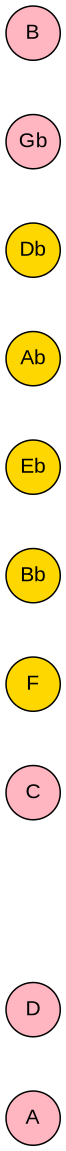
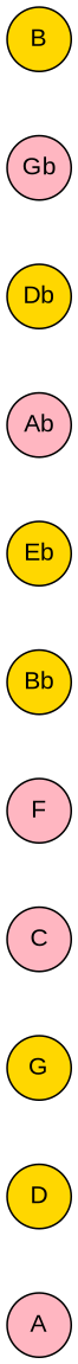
  graph {
    fontname="Liberation Sans"
    mindist=.1
    node [fillcolor=gold fontname="Liberation Sans" margin=0 shape=circle style=filled]
    edge [fontname="Liberation Sans" style=invis]
-   B [fillcolor=lightpink]
+   B
    Gb [fillcolor=lightpink]
    Db
-   Ab
+   Ab [fillcolor=lightpink]
    Eb
    Bb
-   F
+   F [fillcolor=lightpink]
    C [fillcolor=lightpink]
-   D [fillcolor=lightpink]
+   G
+   D
    A [fillcolor=lightpink]
    subgraph sub_1 {
      B
      Gb
      Db
      Ab
      Eb
      Bb
      F
      C
+     G
      D
      A
    }
    B -- Gb
    Gb -- Db
    Db -- Ab
    Ab -- Eb
    Eb -- Bb
    Bb -- F
    F -- C
+   C -- G
+   G -- D
    D -- A
  }
